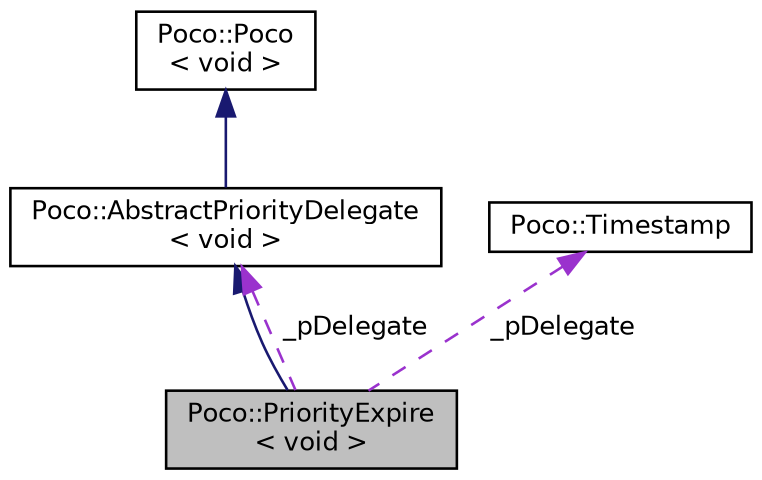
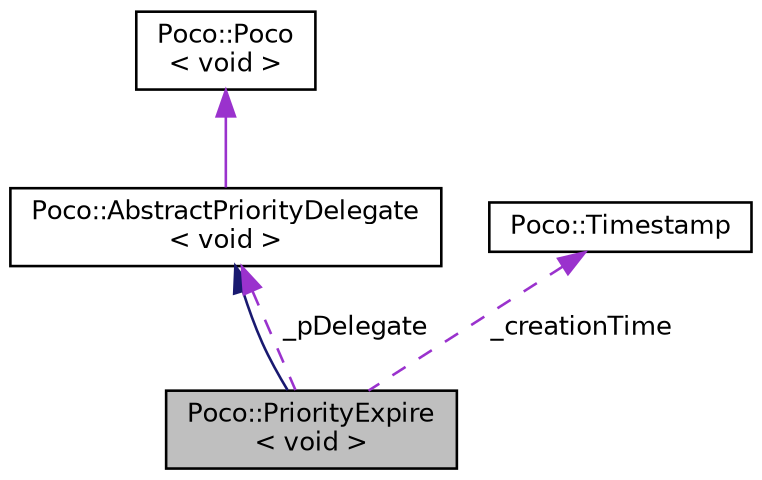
  digraph {
    node [color=black fillcolor=white fontname=Helvetica fontsize=10 shape=record style=filled]
    edge [color=midnightblue dir=back fontname=Helvetica fontsize=10 labelfontname=Helvetica labelfontsize=10 style=solid]
    n1 [fillcolor=grey75 fontcolor=black height=0.2 label="Poco::PriorityExpire\l\< void \>" width=0.4]
    n2 [height=0.2 label="Poco::AbstractPriorityDelegate\l\< void \>" width=0.4]
    n3 [height=0.2 label="Poco::Poco\l\< void \>" width=0.4]
    n4 [height=0.2 label="Poco::Timestamp" width=0.4]
    n2 -> n1
    n2 -> n1 [color=darkorchid3 label=" _pDelegate" style=dashed]
-   n3 -> n2
-   n4 -> n1 [color=darkorchid3 label=" _pDelegate" style=dashed]
+   n3 -> n2 [color=darkorchid3]
+   n4 -> n1 [color=darkorchid3 label=" _creationTime" style=dashed]
  }
